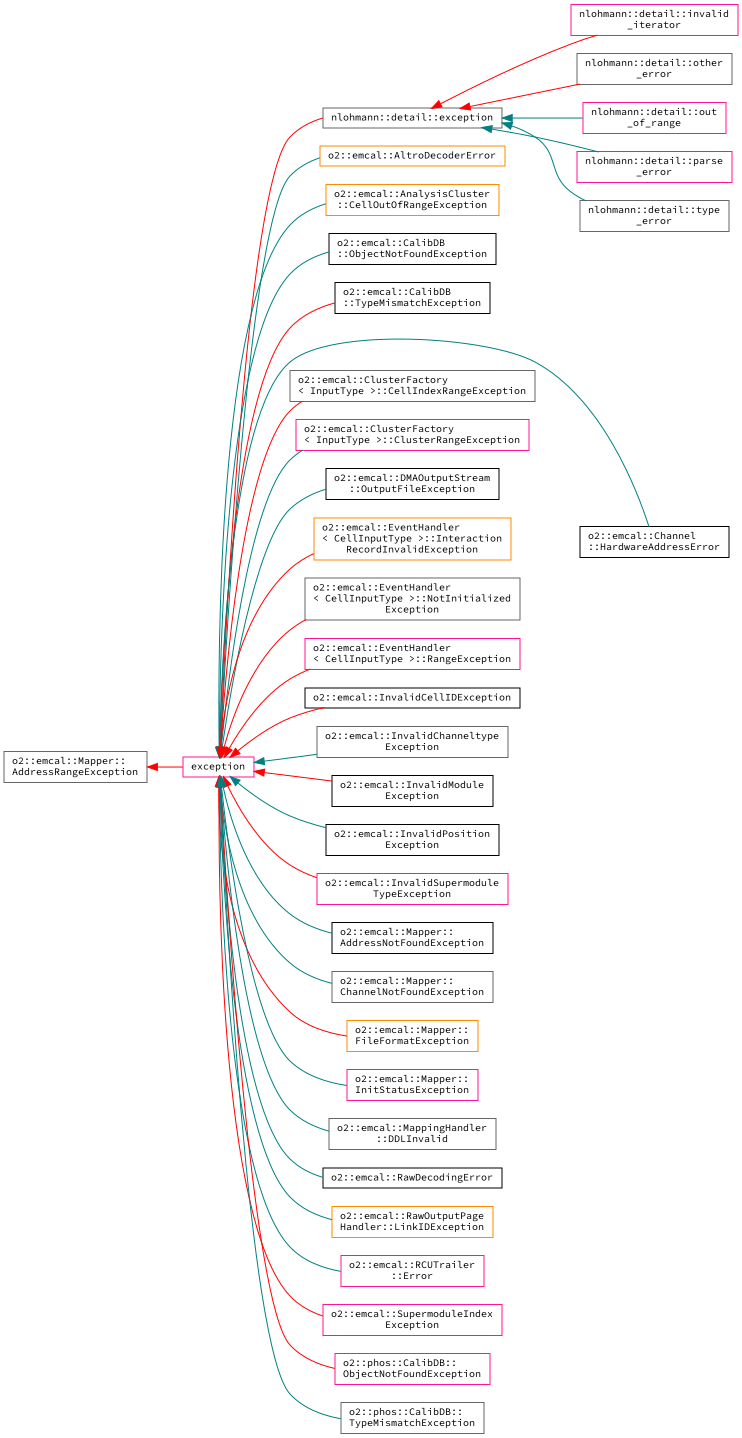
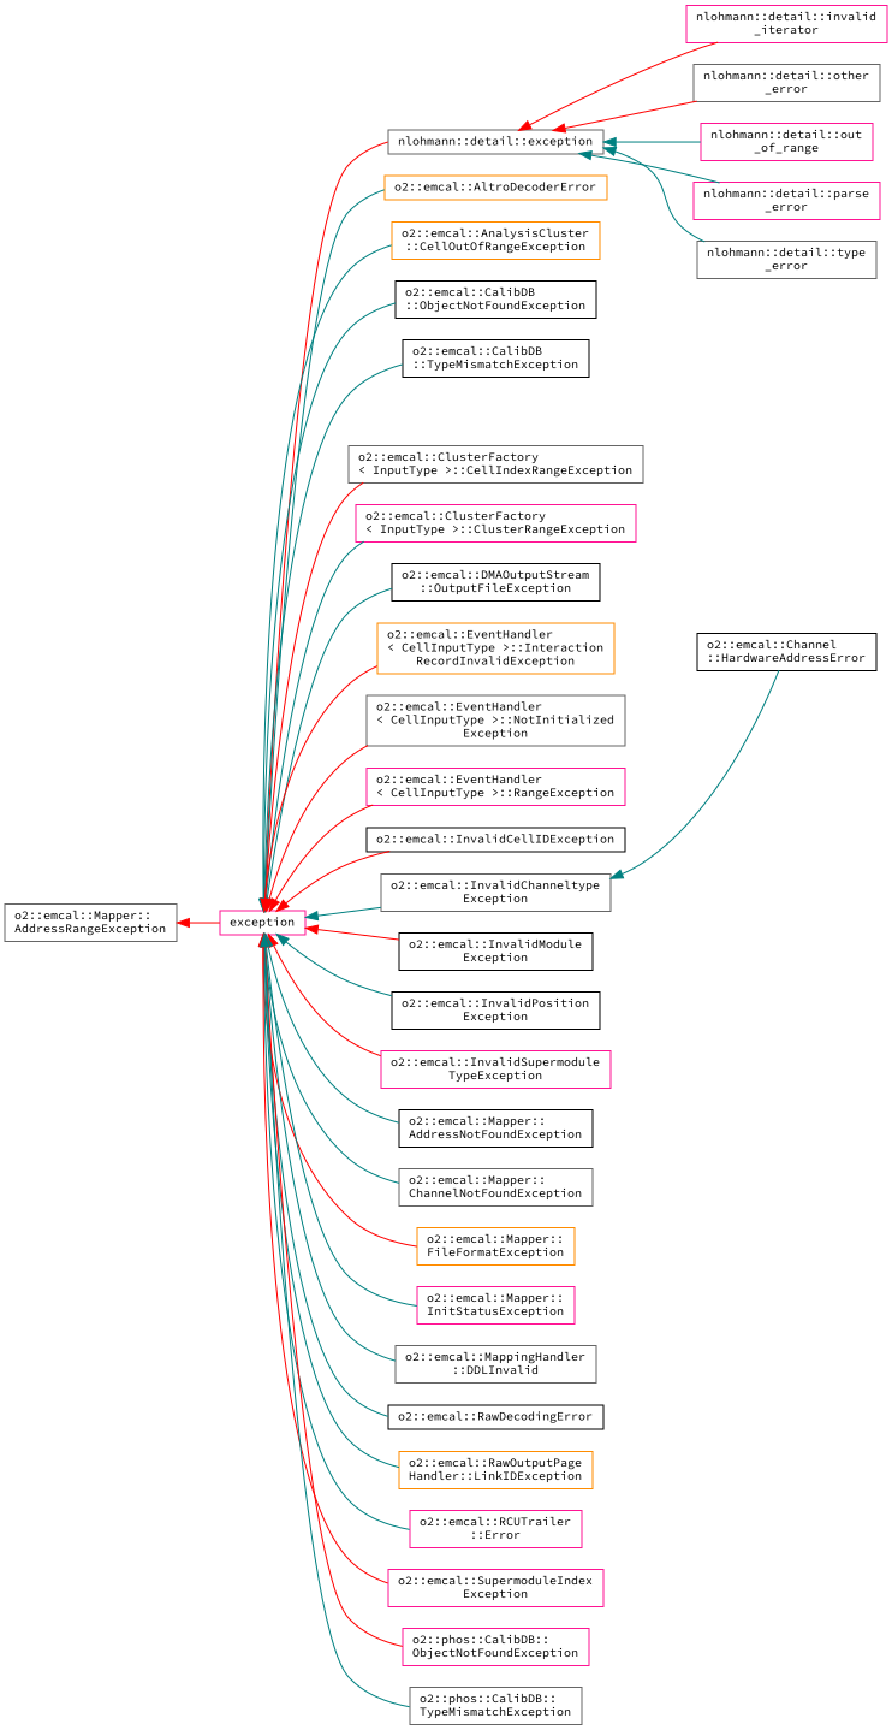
  digraph {
    fontname="Source Code Pro"
    rankdir=LR
    node [color=deeppink fontname="Source Code Pro" fontsize=10 shape=record]
    edge [color=teal dir=back fontname="Source Code Pro" fontsize=10 labelfontname=Helvetica labelfontsize=10 style=solid]
    n1 [height=0.2 label=exception width=0.4]
    n2 [color=gray40 height=0.2 label="nlohmann::detail::exception" width=0.4]
    n3 [color=darkorange height=0.2 label="o2::emcal::AltroDecoderError" width=0.4]
    n4 [color=darkorange height=0.2 label="o2::emcal::AnalysisCluster\l::CellOutOfRangeException" width=0.4]
    n5 [color=black height=0.2 label="o2::emcal::CalibDB\l::ObjectNotFoundException" width=0.4]
    n6 [color=black height=0.2 label="o2::emcal::CalibDB\l::TypeMismatchException" width=0.4]
    n7 [color=black height=0.2 label="o2::emcal::Channel\l::HardwareAddressError" width=0.4]
    n8 [color=gray40 height=0.2 label="o2::emcal::ClusterFactory\l\< InputType \>::CellIndexRangeException" width=0.4]
    n9 [height=0.2 label="o2::emcal::ClusterFactory\l\< InputType \>::ClusterRangeException" width=0.4]
    n10 [color=black height=0.2 label="o2::emcal::DMAOutputStream\l::OutputFileException" width=0.4]
    n11 [color=darkorange height=0.2 label="o2::emcal::EventHandler\l\< CellInputType \>::Interaction\lRecordInvalidException" width=0.4]
    n12 [color=gray40 height=0.2 label="o2::emcal::EventHandler\l\< CellInputType \>::NotInitialized\lException" width=0.4]
    n13 [height=0.2 label="o2::emcal::EventHandler\l\< CellInputType \>::RangeException" width=0.4]
    n14 [color=black height=0.2 label="o2::emcal::InvalidCellIDException" width=0.4]
    n15 [color=gray40 height=0.2 label="o2::emcal::InvalidChanneltype\lException" width=0.4]
    n16 [color=black height=0.2 label="o2::emcal::InvalidModule\lException" width=0.4]
    n17 [color=black height=0.2 label="o2::emcal::InvalidPosition\lException" width=0.4]
    n18 [height=0.2 label="o2::emcal::InvalidSupermodule\lTypeException" width=0.4]
    n19 [color=black height=0.2 label="o2::emcal::Mapper::\lAddressNotFoundException" width=0.4]
    n20 [color=gray40 height=0.2 label="o2::emcal::Mapper::\lChannelNotFoundException" width=0.4]
    n21 [color=darkorange height=0.2 label="o2::emcal::Mapper::\lFileFormatException" width=0.4]
    n22 [height=0.2 label="o2::emcal::Mapper::\lInitStatusException" width=0.4]
    n23 [color=gray40 height=0.2 label="o2::emcal::MappingHandler\l::DDLInvalid" width=0.4]
    n24 [color=black height=0.2 label="o2::emcal::RawDecodingError" width=0.4]
    n25 [color=darkorange height=0.2 label="o2::emcal::RawOutputPage\lHandler::LinkIDException" width=0.4]
    n26 [height=0.2 label="o2::emcal::RCUTrailer\l::Error" width=0.4]
    n27 [height=0.2 label="o2::emcal::SupermoduleIndex\lException" width=0.4]
    n28 [height=0.2 label="o2::phos::CalibDB::\lObjectNotFoundException" width=0.4]
    n29 [color=gray40 height=0.2 label="o2::phos::CalibDB::\lTypeMismatchException" width=0.4]
    n30 [height=0.2 label="nlohmann::detail::invalid\l_iterator" width=0.4]
    n31 [color=gray40 height=0.2 label="nlohmann::detail::other\l_error" width=0.4]
    n32 [height=0.2 label="nlohmann::detail::out\l_of_range" width=0.4]
    n33 [height=0.2 label="nlohmann::detail::parse\l_error" width=0.4]
    n34 [color=gray40 height=0.2 label="nlohmann::detail::type\l_error" width=0.4]
    n35 [color=gray40 height=0.2 label="o2::emcal::Mapper::\lAddressRangeException" width=0.4]
    n1 -> n2 [color=red]
    n1 -> n3
    n1 -> n4
    n1 -> n5
-   n1 -> n6 [color=red]
-   n1 -> n7
+   n1 -> n6
+   n15 -> n7
    n1 -> n8 [color=red]
    n1 -> n9
    n1 -> n10
    n1 -> n11 [color=red]
    n1 -> n12 [color=red]
    n1 -> n13 [color=red]
    n1 -> n14 [color=red]
    n1 -> n15
    n1 -> n16 [color=red]
    n1 -> n17
    n1 -> n18 [color=red]
    n1 -> n19
    n1 -> n20
    n1 -> n21 [color=red]
    n1 -> n22
    n1 -> n23
    n1 -> n24
    n1 -> n25
    n1 -> n26
    n1 -> n27 [color=red]
    n1 -> n28 [color=red]
    n1 -> n29
    n2 -> n30 [color=red]
    n2 -> n31 [color=red]
    n2 -> n32
    n2 -> n33
    n2 -> n34
    n35 -> n1 [color=red]
  }
